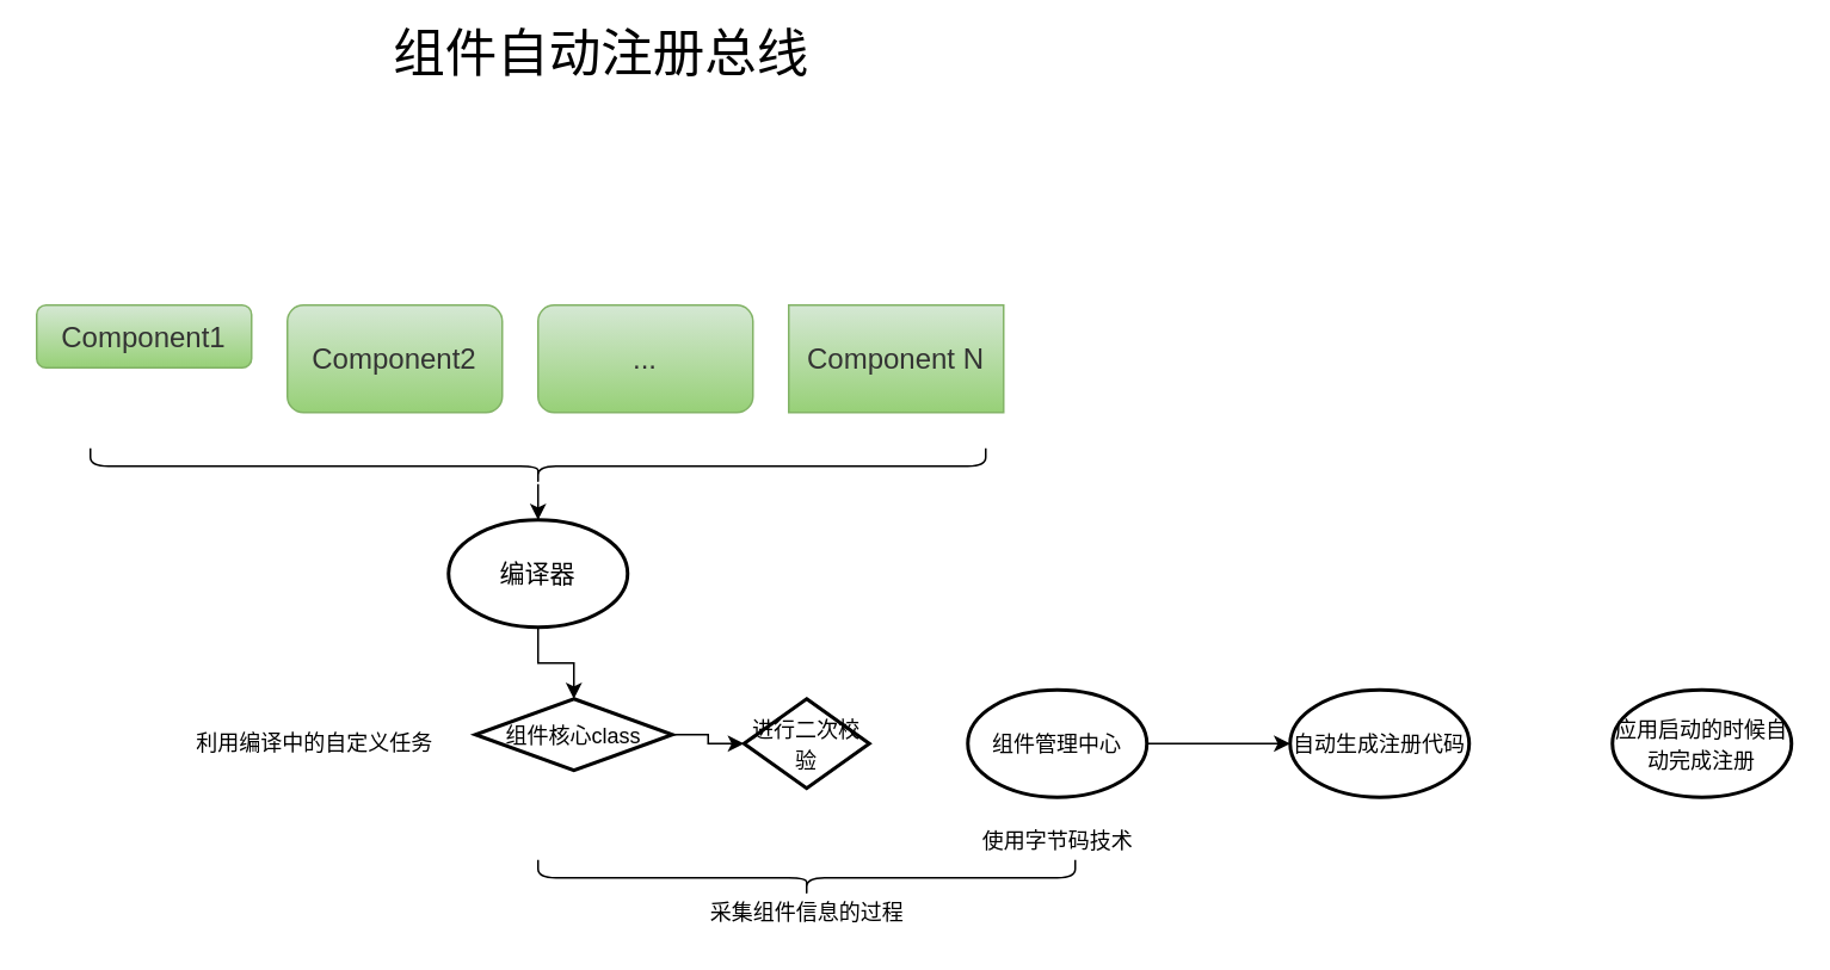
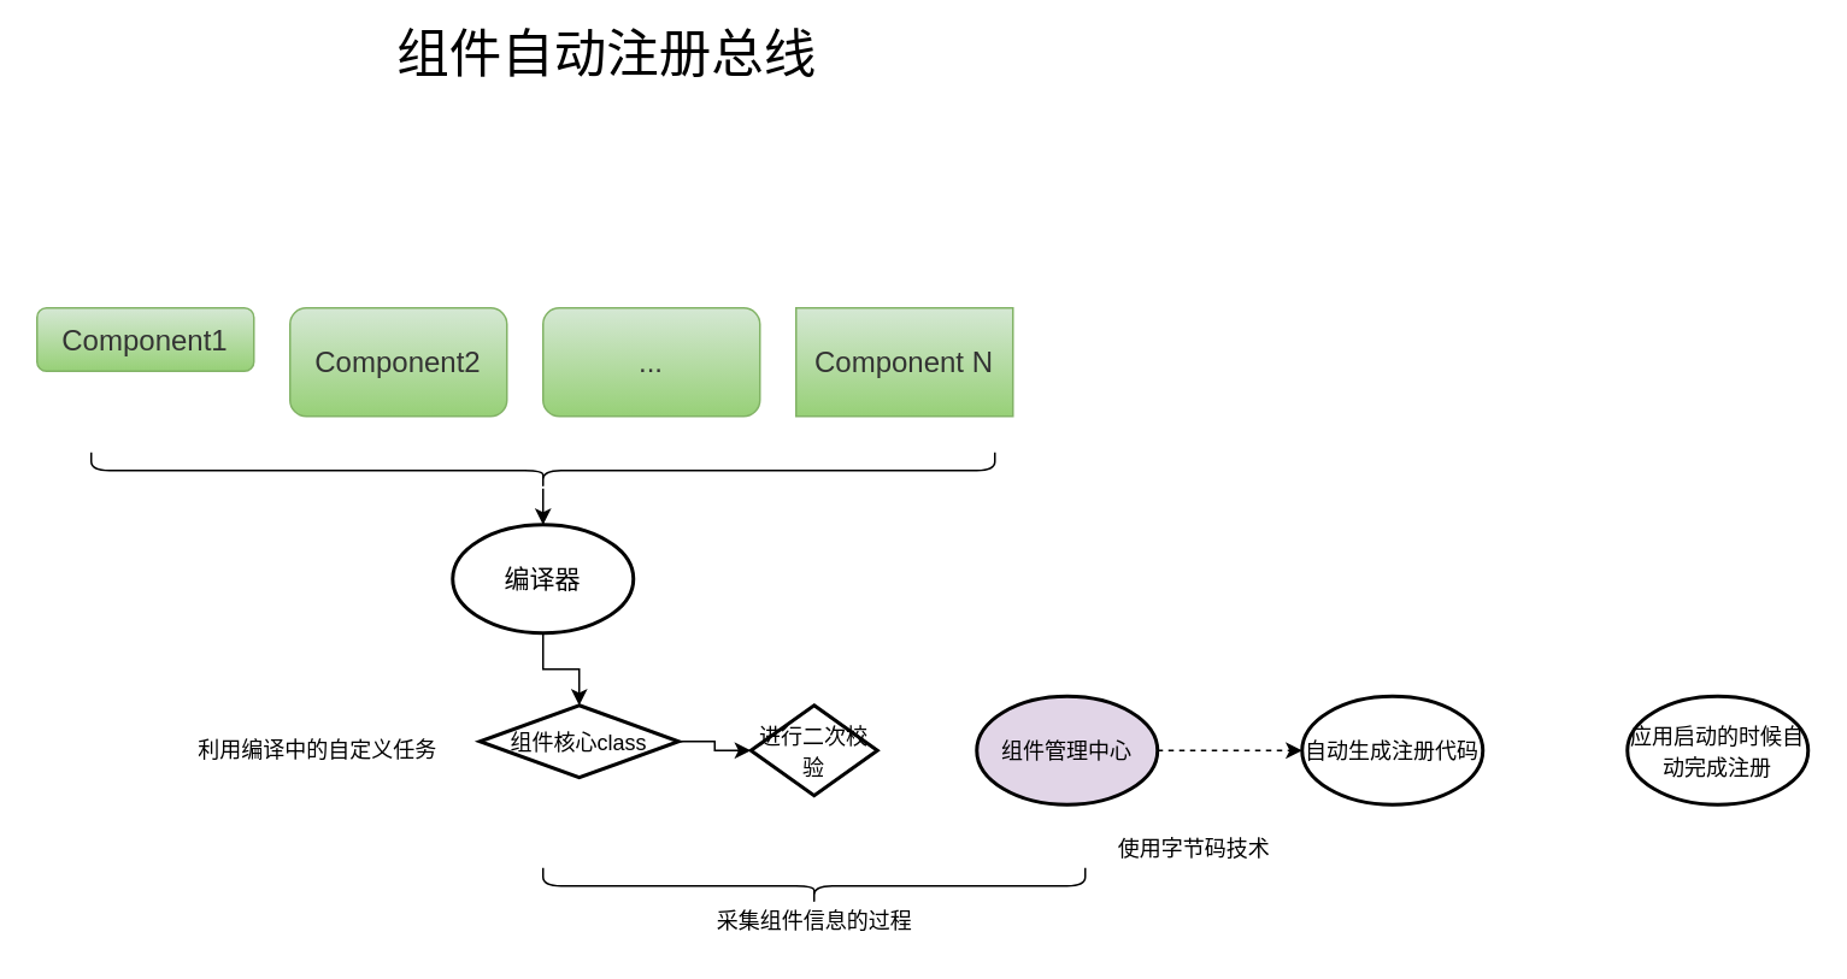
  <mxCell id="0" />
  <mxCell id="1" parent="0" />
  <mxCell id="2" value="&lt;span style=&quot;color: rgb(51 , 51 , 51) ; font-size: 16px&quot;&gt;Component1&lt;/span&gt;" style="rounded=1;whiteSpace=wrap;html=1;fillColor=#d5e8d4;gradientColor=#97d077;strokeColor=#82b366;" vertex="1" parent="1"><mxGeometry x="20" y="170" width="120" height="35" as="geometry" /></mxCell>
  <mxCell id="3" value="&lt;font style=&quot;font-size: 29px&quot;&gt;组件自动注册总线&lt;/font&gt;" style="text;html=1;align=center;verticalAlign=middle;resizable=0;points=[];autosize=1;strokeColor=none;fillColor=none;" vertex="1" parent="1"><mxGeometry x="210" y="20" width="250" height="20" as="geometry" /></mxCell>
  <mxCell id="4" value="&lt;span style=&quot;color: rgb(51 , 51 , 51) ; font-size: 16px&quot;&gt;Component2&lt;/span&gt;" style="rounded=1;whiteSpace=wrap;html=1;fillColor=#d5e8d4;gradientColor=#97d077;strokeColor=#82b366;" vertex="1" parent="1"><mxGeometry x="160" y="170" width="120" height="60" as="geometry" /></mxCell>
  <mxCell id="5" value="&lt;font color=&quot;#333333&quot;&gt;&lt;span style=&quot;font-size: 16px&quot;&gt;...&lt;/span&gt;&lt;/font&gt;" style="rounded=1;whiteSpace=wrap;html=1;fillColor=#d5e8d4;gradientColor=#97d077;strokeColor=#82b366;" vertex="1" parent="1"><mxGeometry x="300" y="170" width="120" height="60" as="geometry" /></mxCell>
  <mxCell id="6" value="&lt;span style=&quot;color: rgb(51 , 51 , 51) ; font-size: 16px&quot;&gt;Component N&lt;/span&gt;" style="whiteSpace=wrap;html=1;fillColor=#d5e8d4;gradientColor=#97d077;strokeColor=#82b366;rounded=0;" vertex="1" parent="1"><mxGeometry x="440" y="170" width="120" height="60" as="geometry" /></mxCell>
  <mxCell id="7" value="" style="edgeStyle=orthogonalEdgeStyle;rounded=0;orthogonalLoop=1;jettySize=auto;html=1;fontSize=14;" edge="1" parent="1" source="8" target="12"><mxGeometry relative="1" as="geometry" /></mxCell>
  <mxCell id="8" value="" style="shape=curlyBracket;whiteSpace=wrap;html=1;rounded=1;flipH=1;labelBackgroundColor=none;fontSize=14;direction=north;" vertex="1" parent="1"><mxGeometry x="50" y="250" width="500" height="20" as="geometry" /></mxCell>
  <mxCell id="9" value="" style="edgeStyle=orthogonalEdgeStyle;rounded=0;orthogonalLoop=1;jettySize=auto;html=1;fontSize=14;" edge="1" parent="1" source="10" target="13"><mxGeometry relative="1" as="geometry" /></mxCell>
  <mxCell id="10" value="&lt;font style=&quot;font-size: 12px&quot;&gt;组件核心class&lt;/font&gt;" style="strokeWidth=2;html=1;shape=mxgraph.flowchart.decision;whiteSpace=wrap;labelBackgroundColor=none;fontSize=14;" vertex="1" parent="1"><mxGeometry x="265" y="390" width="110" height="40" as="geometry" /></mxCell>
  <mxCell id="11" value="" style="edgeStyle=orthogonalEdgeStyle;rounded=0;orthogonalLoop=1;jettySize=auto;html=1;fontSize=14;" edge="1" parent="1" source="12" target="10"><mxGeometry relative="1" as="geometry" /></mxCell>
  <mxCell id="12" value="编译器" style="strokeWidth=2;html=1;shape=mxgraph.flowchart.start_1;whiteSpace=wrap;labelBackgroundColor=none;fontSize=14;" vertex="1" parent="1"><mxGeometry x="250" y="290" width="100" height="60" as="geometry" /></mxCell>
  <mxCell id="13" value="&lt;font style=&quot;font-size: 12px&quot;&gt;进行二次校验&lt;/font&gt;" style="strokeWidth=2;html=1;shape=mxgraph.flowchart.decision;whiteSpace=wrap;labelBackgroundColor=none;fontSize=14;" vertex="1" parent="1"><mxGeometry x="415" y="390" width="70" height="50" as="geometry" /></mxCell>
- <mxCell id="14" value="" style="edgeStyle=orthogonalEdgeStyle;rounded=0;orthogonalLoop=1;jettySize=auto;html=1;fontSize=12;" edge="1" parent="1" source="15" target="20"><mxGeometry relative="1" as="geometry" /></mxCell>
- <mxCell id="15" value="&lt;span style=&quot;font-size: 12px&quot;&gt;组件管理中心&lt;/span&gt;" style="ellipse;whiteSpace=wrap;html=1;fontSize=14;strokeWidth=2;labelBackgroundColor=none;" vertex="1" parent="1"><mxGeometry x="540" y="385" width="100" height="60" as="geometry" /></mxCell>
- <mxCell id="16" value="使用字节码技术" style="text;html=1;align=center;verticalAlign=middle;resizable=0;points=[];autosize=1;strokeColor=none;fillColor=none;fontSize=12;" vertex="1" parent="1"><mxGeometry x="540" y="460" width="100" height="20" as="geometry" /></mxCell>
+ <mxCell id="14" value="" style="edgeStyle=orthogonalEdgeStyle;rounded=0;orthogonalLoop=1;jettySize=auto;html=1;fontSize=12;dashed=1;" edge="1" parent="1" source="15" target="20"><mxGeometry relative="1" as="geometry" /></mxCell>
+ <mxCell id="15" value="&lt;span style=&quot;font-size: 12px&quot;&gt;组件管理中心&lt;/span&gt;" style="ellipse;whiteSpace=wrap;html=1;fontSize=14;strokeWidth=2;labelBackgroundColor=none;fillColor=#e1d5e7;" vertex="1" parent="1"><mxGeometry x="540" y="385" width="100" height="60" as="geometry" /></mxCell>
+ <mxCell id="16" value="使用字节码技术" style="text;html=1;align=center;verticalAlign=middle;resizable=0;points=[];autosize=1;strokeColor=none;fillColor=none;fontSize=12;" vertex="1" parent="1"><mxGeometry x="610" y="460" width="100" height="20" as="geometry" /></mxCell>
  <mxCell id="17" value="利用编译中的自定义任务" style="text;html=1;align=center;verticalAlign=middle;resizable=0;points=[];autosize=1;strokeColor=none;fillColor=none;fontSize=12;" vertex="1" parent="1"><mxGeometry x="100" y="405" width="150" height="20" as="geometry" /></mxCell>
  <mxCell id="18" value="" style="shape=curlyBracket;whiteSpace=wrap;html=1;rounded=1;flipH=1;labelBackgroundColor=none;fontSize=14;direction=north;" vertex="1" parent="1"><mxGeometry x="300" y="480" width="300" height="20" as="geometry" /></mxCell>
  <mxCell id="19" value="采集组件信息的过程" style="text;html=1;align=center;verticalAlign=middle;resizable=0;points=[];autosize=1;strokeColor=none;fillColor=none;fontSize=12;" vertex="1" parent="1"><mxGeometry x="390" y="500" width="120" height="20" as="geometry" /></mxCell>
  <mxCell id="20" value="&lt;span style=&quot;font-size: 12px&quot;&gt;自动生成注册代码&lt;/span&gt;" style="ellipse;whiteSpace=wrap;html=1;fontSize=14;strokeWidth=2;labelBackgroundColor=none;" vertex="1" parent="1"><mxGeometry x="720" y="385" width="100" height="60" as="geometry" /></mxCell>
  <mxCell id="21" value="&lt;span style=&quot;font-size: 12px&quot;&gt;应用启动的时候自动完成注册&lt;/span&gt;" style="ellipse;whiteSpace=wrap;html=1;fontSize=14;strokeWidth=2;labelBackgroundColor=none;" vertex="1" parent="1"><mxGeometry x="900" y="385" width="100" height="60" as="geometry" /></mxCell>
